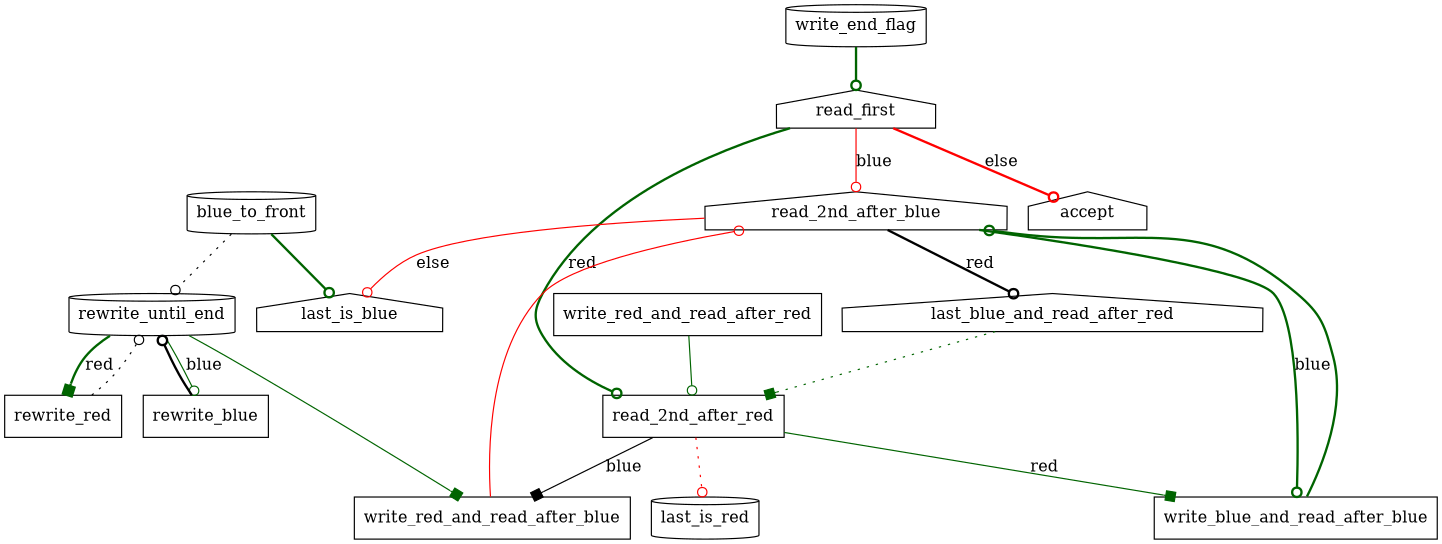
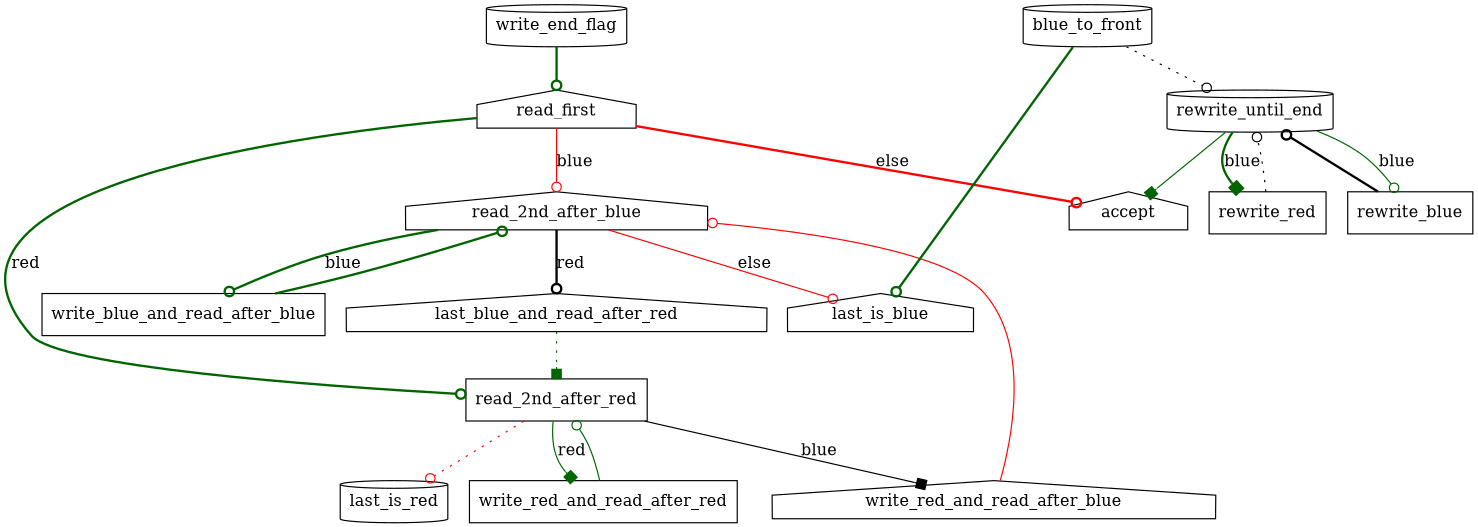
  digraph {
    node [shape=box]
    edge [arrowhead=odot color=darkgreen style=bold]
    write_end_flag [shape=cylinder]
    read_first [shape=house]
    read_2nd_after_blue [shape=house]
    read_2nd_after_red
    accept [shape=house]
    last_is_blue [shape=house]
    write_blue_and_read_after_blue
    n8 [label=last_blue_and_read_after_red shape=house]
    last_is_red [shape=cylinder]
-   write_red_and_read_after_blue
+   write_red_and_read_after_blue [shape=house]
    write_red_and_read_after_red
    blue_to_front [shape=cylinder]
    rewrite_until_end [shape=cylinder]
    rewrite_blue
    rewrite_red
    write_end_flag -> read_first
    read_first -> read_2nd_after_blue [color=red label=blue style=solid]
    read_first -> read_2nd_after_red [label=red]
    read_first -> accept [color=red label=else]
    read_2nd_after_blue -> last_is_blue [color=red label=else style=solid]
    read_2nd_after_blue -> write_blue_and_read_after_blue [label=blue]
    read_2nd_after_blue -> n8 [color=black label=red]
    read_2nd_after_red -> last_is_red [color=red style=dotted]
    read_2nd_after_red -> write_red_and_read_after_blue [arrowhead=box color=black label=blue style=solid]
-   read_2nd_after_red -> write_blue_and_read_after_blue [arrowhead=box label=red style=solid]
+   read_2nd_after_red -> write_red_and_read_after_red [arrowhead=box label=red style=solid]
    write_blue_and_read_after_blue -> read_2nd_after_blue
    n8 -> read_2nd_after_red [arrowhead=box style=dotted]
    write_red_and_read_after_blue -> read_2nd_after_blue [color=red style=solid]
    write_red_and_read_after_red -> read_2nd_after_red [style=solid]
    blue_to_front -> last_is_blue
    blue_to_front -> rewrite_until_end [color=black style=dotted]
-   rewrite_until_end -> write_red_and_read_after_blue [arrowhead=box style=solid]
+   rewrite_until_end -> accept [arrowhead=box style=solid]
    rewrite_until_end -> rewrite_blue [label=blue style=solid]
-   rewrite_until_end -> rewrite_red [arrowhead=box label=red]
+   rewrite_until_end -> rewrite_red [arrowhead=box label=blue]
    rewrite_blue -> rewrite_until_end [color=black]
    rewrite_red -> rewrite_until_end [color=black style=dotted]
  }
